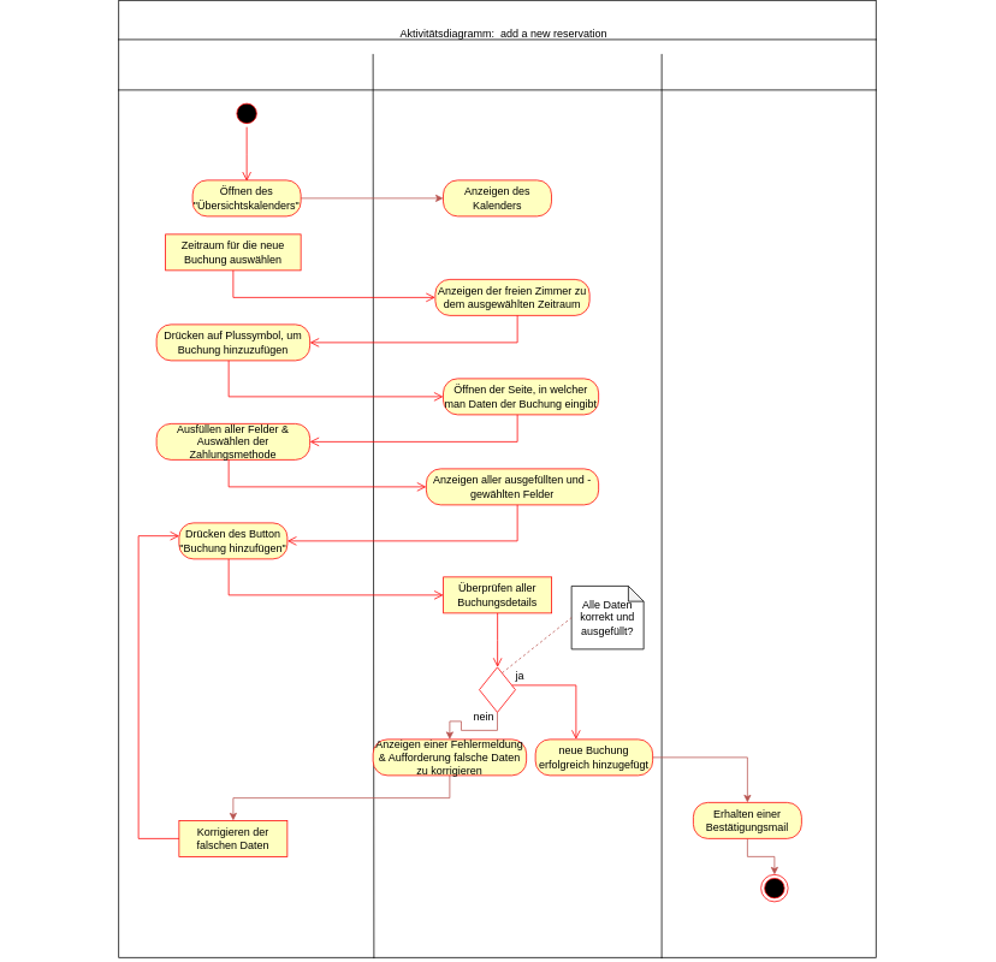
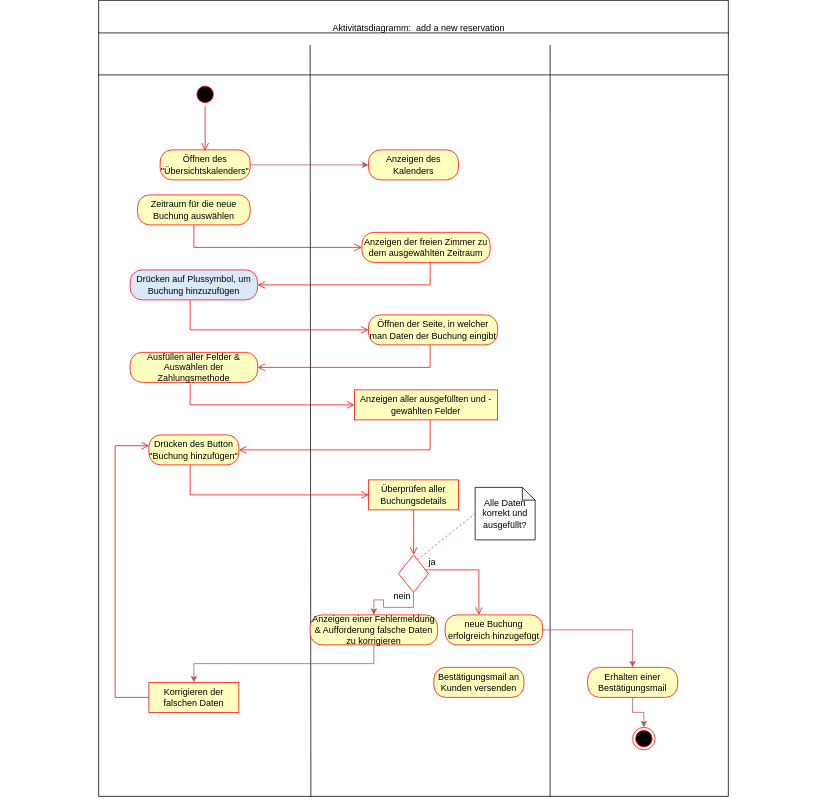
  <mxCell id="0" />
  <mxCell id="1" parent="0" />
  <mxCell id="2" value="" style="rounded=0;whiteSpace=wrap;html=1;rotation=90;fillColor=none;" vertex="1" parent="1"><mxGeometry x="20.17" y="108.52" width="1061.31" height="839.37" as="geometry" /></mxCell>
  <mxCell id="3" value="" style="endArrow=none;html=1;rounded=0;exitX=0.041;exitY=1.001;exitDx=0;exitDy=0;exitPerimeter=0;entryX=0.041;entryY=-0.001;entryDx=0;entryDy=0;entryPerimeter=0;" edge="1" parent="1" source="2" target="2"><mxGeometry width="50" height="50" relative="1" as="geometry"><mxPoint x="583" y="257" as="sourcePoint" /><mxPoint x="633" y="207" as="targetPoint" /></mxGeometry></mxCell>
  <mxCell id="4" value="Aktivitätsdiagramm: &amp;nbsp;add a new reservation" style="text;html=1;strokeColor=none;fillColor=none;align=center;verticalAlign=middle;whiteSpace=wrap;rounded=0;" vertex="1" parent="1"><mxGeometry x="418" y="20" width="280" height="30" as="geometry" /></mxCell>
  <mxCell id="5" value="" style="endArrow=none;html=1;rounded=0;exitX=1.001;exitY=0.663;exitDx=0;exitDy=0;exitPerimeter=0;" edge="1" parent="1" source="2"><mxGeometry width="50" height="50" relative="1" as="geometry"><mxPoint x="583" y="297" as="sourcePoint" /><mxPoint x="413" y="57" as="targetPoint" /></mxGeometry></mxCell>
  <mxCell id="6" value="" style="endArrow=none;html=1;rounded=0;exitX=1.001;exitY=0.283;exitDx=0;exitDy=0;exitPerimeter=0;" edge="1" parent="1" source="2"><mxGeometry width="50" height="50" relative="1" as="geometry"><mxPoint x="683" y="100" as="sourcePoint" /><mxPoint x="733" y="57" as="targetPoint" /></mxGeometry></mxCell>
  <mxCell id="7" value="" style="endArrow=none;html=1;rounded=0;exitX=0.041;exitY=1.001;exitDx=0;exitDy=0;exitPerimeter=0;entryX=0.041;entryY=-0.001;entryDx=0;entryDy=0;entryPerimeter=0;" edge="1" parent="1"><mxGeometry width="50" height="50" relative="1" as="geometry"><mxPoint x="130.32" y="97" as="sourcePoint" /><mxPoint x="971.32" y="97" as="targetPoint" /></mxGeometry></mxCell>
  <mxCell id="8" style="edgeStyle=orthogonalEdgeStyle;rounded=0;orthogonalLoop=1;jettySize=auto;html=1;fillColor=#f8cecc;strokeColor=#b85450;" edge="1" parent="1" source="9" target="12"><mxGeometry relative="1" as="geometry" /></mxCell>
  <mxCell id="9" value="Öffnen des &quot;Übersichtskalenders&quot;" style="rounded=1;whiteSpace=wrap;html=1;arcSize=40;fontColor=#000000;fillColor=#ffffc0;strokeColor=#ff0000;" vertex="1" parent="1"><mxGeometry x="213" y="197" width="120" height="40" as="geometry" /></mxCell>
  <mxCell id="10" value="" style="ellipse;html=1;shape=startState;fillColor=#000000;strokeColor=#ff0000;" vertex="1" parent="1"><mxGeometry x="258" y="108" width="30" height="30" as="geometry" /></mxCell>
  <mxCell id="11" value="" style="edgeStyle=orthogonalEdgeStyle;html=1;verticalAlign=bottom;endArrow=open;endSize=8;strokeColor=#ff0000;rounded=0;" edge="1" source="10" parent="1"><mxGeometry relative="1" as="geometry"><mxPoint x="273" y="198" as="targetPoint" /></mxGeometry></mxCell>
  <mxCell id="12" value="Anzeigen des Kalenders" style="rounded=1;whiteSpace=wrap;html=1;arcSize=40;fontColor=#000000;fillColor=#ffffc0;strokeColor=#ff0000;" vertex="1" parent="1"><mxGeometry x="490.82" y="197" width="120" height="40" as="geometry" /></mxCell>
- <mxCell id="13" value="Zeitraum für die neue Buchung auswählen" style="whiteSpace=wrap;html=1;arcSize=40;fontColor=#000000;fillColor=#ffffc0;strokeColor=#ff0000;rounded=0;" vertex="1" parent="1"><mxGeometry x="183" y="257" width="150" height="40" as="geometry" /></mxCell>
+ <mxCell id="13" value="Zeitraum für die neue Buchung auswählen" style="rounded=1;whiteSpace=wrap;html=1;arcSize=40;fontColor=#000000;fillColor=#ffffc0;strokeColor=#ff0000;" vertex="1" parent="1"><mxGeometry x="183" y="257" width="150" height="40" as="geometry" /></mxCell>
  <mxCell id="14" value="" style="edgeStyle=orthogonalEdgeStyle;html=1;verticalAlign=bottom;endArrow=open;endSize=8;strokeColor=#ff0000;rounded=0;entryX=0;entryY=0.5;entryDx=0;entryDy=0;" edge="1" source="13" parent="1" target="15"><mxGeometry relative="1" as="geometry"><mxPoint x="273" y="357" as="targetPoint" /><Array as="points"><mxPoint x="258" y="327" /></Array></mxGeometry></mxCell>
  <mxCell id="15" value="Anzeigen der freien Zimmer zu dem ausgewählten Zeitraum" style="rounded=1;whiteSpace=wrap;html=1;arcSize=40;fontColor=#000000;fillColor=#ffffc0;strokeColor=#ff0000;" vertex="1" parent="1"><mxGeometry x="482" y="307" width="171" height="40" as="geometry" /></mxCell>
  <mxCell id="16" value="" style="edgeStyle=orthogonalEdgeStyle;html=1;verticalAlign=bottom;endArrow=open;endSize=8;strokeColor=#ff0000;rounded=0;entryX=1;entryY=0.5;entryDx=0;entryDy=0;" edge="1" source="15" parent="1" target="17"><mxGeometry relative="1" as="geometry"><mxPoint x="556" y="427" as="targetPoint" /><Array as="points"><mxPoint x="573" y="377" /></Array></mxGeometry></mxCell>
- <mxCell id="17" value="Drücken auf Plussymbol, um Buchung hinzuzufügen" style="rounded=1;whiteSpace=wrap;html=1;arcSize=40;fontColor=#000000;fillColor=#ffffc0;strokeColor=#ff0000;" vertex="1" parent="1"><mxGeometry x="173" y="357" width="170" height="40" as="geometry" /></mxCell>
+ <mxCell id="17" value="Drücken auf Plussymbol, um Buchung hinzuzufügen" style="rounded=1;whiteSpace=wrap;html=1;arcSize=40;fontColor=#000000;fillColor=#dae8fc;strokeColor=#ff0000;" vertex="1" parent="1"><mxGeometry x="173" y="357" width="170" height="40" as="geometry" /></mxCell>
  <mxCell id="18" value="" style="edgeStyle=orthogonalEdgeStyle;html=1;verticalAlign=bottom;endArrow=open;endSize=8;strokeColor=#ff0000;rounded=0;entryX=0;entryY=0.5;entryDx=0;entryDy=0;" edge="1" source="17" parent="1" target="19"><mxGeometry relative="1" as="geometry"><mxPoint x="253" y="467" as="targetPoint" /><Array as="points"><mxPoint x="253" y="437" /></Array></mxGeometry></mxCell>
  <mxCell id="19" value="Öffnen der Seite, in welcher man Daten der Buchung eingibt" style="rounded=1;whiteSpace=wrap;html=1;arcSize=40;fontColor=#000000;fillColor=#ffffc0;strokeColor=#ff0000;" vertex="1" parent="1"><mxGeometry x="490.82" y="417" width="172.18" height="40" as="geometry" /></mxCell>
  <mxCell id="20" value="" style="edgeStyle=orthogonalEdgeStyle;html=1;verticalAlign=bottom;endArrow=open;endSize=8;strokeColor=#ff0000;rounded=0;entryX=1;entryY=0.5;entryDx=0;entryDy=0;" edge="1" source="19" parent="1" target="21"><mxGeometry relative="1" as="geometry"><mxPoint x="558" y="517" as="targetPoint" /><Array as="points"><mxPoint x="573" y="487" /></Array></mxGeometry></mxCell>
  <mxCell id="21" value="Ausfüllen aller Felder &amp;amp; Auswählen der Zahlungsmethode" style="rounded=1;whiteSpace=wrap;html=1;arcSize=40;fontColor=#000000;fillColor=#ffffc0;strokeColor=#ff0000;" vertex="1" parent="1"><mxGeometry x="173" y="467" width="170" height="40" as="geometry" /></mxCell>
  <mxCell id="22" value="" style="edgeStyle=orthogonalEdgeStyle;html=1;verticalAlign=bottom;endArrow=open;endSize=8;strokeColor=#ff0000;rounded=0;entryX=0;entryY=0.5;entryDx=0;entryDy=0;" edge="1" source="21" parent="1" target="23"><mxGeometry relative="1" as="geometry"><mxPoint x="258" y="567" as="targetPoint" /><Array as="points"><mxPoint x="253" y="537" /></Array></mxGeometry></mxCell>
- <mxCell id="23" value="Anzeigen aller ausgefüllten und -gewählten Felder" style="rounded=1;whiteSpace=wrap;html=1;arcSize=40;fontColor=#000000;fillColor=#ffffc0;strokeColor=#ff0000;" vertex="1" parent="1"><mxGeometry x="472" y="517" width="191" height="40" as="geometry" /></mxCell>
+ <mxCell id="23" value="Anzeigen aller ausgefüllten und -gewählten Felder" style="whiteSpace=wrap;html=1;arcSize=40;fontColor=#000000;fillColor=#ffffc0;strokeColor=#ff0000;rounded=0;" vertex="1" parent="1"><mxGeometry x="472" y="517" width="191" height="40" as="geometry" /></mxCell>
  <mxCell id="24" value="" style="edgeStyle=orthogonalEdgeStyle;html=1;verticalAlign=bottom;endArrow=open;endSize=8;strokeColor=#ff0000;rounded=0;entryX=1;entryY=0.5;entryDx=0;entryDy=0;" edge="1" source="23" parent="1" target="25"><mxGeometry relative="1" as="geometry"><mxPoint x="542" y="677" as="targetPoint" /><Array as="points"><mxPoint x="573" y="597" /></Array></mxGeometry></mxCell>
  <mxCell id="25" value="Drücken des Button &quot;Buchung hinzufügen&quot;" style="rounded=1;whiteSpace=wrap;html=1;arcSize=40;fontColor=#000000;fillColor=#ffffc0;strokeColor=#ff0000;" vertex="1" parent="1"><mxGeometry x="198" y="577" width="120" height="40" as="geometry" /></mxCell>
  <mxCell id="26" value="" style="edgeStyle=orthogonalEdgeStyle;html=1;verticalAlign=bottom;endArrow=open;endSize=8;strokeColor=#ff0000;rounded=0;entryX=0;entryY=0.5;entryDx=0;entryDy=0;" edge="1" source="25" parent="1" target="27"><mxGeometry relative="1" as="geometry"><mxPoint x="258" y="677" as="targetPoint" /><Array as="points"><mxPoint x="253" y="657" /></Array></mxGeometry></mxCell>
  <mxCell id="27" value="Überprüfen aller Buchungsdetails" style="whiteSpace=wrap;html=1;arcSize=40;fontColor=#000000;fillColor=#ffffc0;strokeColor=#ff0000;rounded=0;" vertex="1" parent="1"><mxGeometry x="491" y="637" width="120" height="40" as="geometry" /></mxCell>
  <mxCell id="28" value="" style="edgeStyle=orthogonalEdgeStyle;html=1;verticalAlign=bottom;endArrow=open;endSize=8;strokeColor=#ff0000;rounded=0;" edge="1" source="27" parent="1"><mxGeometry relative="1" as="geometry"><mxPoint x="551" y="737" as="targetPoint" /></mxGeometry></mxCell>
  <mxCell id="29" style="edgeStyle=orthogonalEdgeStyle;rounded=0;orthogonalLoop=1;jettySize=auto;html=1;entryX=0.5;entryY=0;entryDx=0;entryDy=0;fillColor=#f8cecc;strokeColor=#b85450;" edge="1" parent="1" source="30" target="33"><mxGeometry relative="1" as="geometry" /></mxCell>
  <mxCell id="30" value="" style="rhombus;whiteSpace=wrap;html=1;fontColor=#000000;fillColor=none;strokeColor=#ff0000;" vertex="1" parent="1"><mxGeometry x="530.82" y="737" width="40" height="50" as="geometry" /></mxCell>
  <mxCell id="31" value="" style="edgeStyle=orthogonalEdgeStyle;html=1;align=left;verticalAlign=bottom;endArrow=open;endSize=8;strokeColor=#ff0000;rounded=0;" edge="1" source="30" parent="1" target="35"><mxGeometry x="-1" relative="1" as="geometry"><mxPoint x="693" y="757" as="targetPoint" /><Array as="points"><mxPoint x="638" y="757" /></Array><mxPoint as="offset" /></mxGeometry></mxCell>
  <mxCell id="32" style="edgeStyle=orthogonalEdgeStyle;rounded=0;orthogonalLoop=1;jettySize=auto;html=1;exitX=0.5;exitY=1;exitDx=0;exitDy=0;entryX=0.5;entryY=0;entryDx=0;entryDy=0;fillColor=#f8cecc;strokeColor=#b85450;" edge="1" parent="1" source="33" target="36"><mxGeometry relative="1" as="geometry" /></mxCell>
  <mxCell id="33" value="Anzeigen einer Fehlermeldung &amp;amp; Aufforderung falsche Daten zu korrigieren" style="rounded=1;whiteSpace=wrap;html=1;arcSize=40;fontColor=#000000;fillColor=#ffffc0;strokeColor=#ff0000;" vertex="1" parent="1"><mxGeometry x="413" y="817" width="170" height="40" as="geometry" /></mxCell>
  <mxCell id="34" value="" style="edgeStyle=orthogonalEdgeStyle;rounded=0;orthogonalLoop=1;jettySize=auto;html=1;fillColor=#f8cecc;strokeColor=#b85450;" edge="1" parent="1" source="35" target="40"><mxGeometry relative="1" as="geometry" /></mxCell>
  <mxCell id="35" value="neue Buchung erfolgreich hinzugefügt" style="rounded=1;whiteSpace=wrap;html=1;arcSize=40;fontColor=#000000;fillColor=#ffffc0;strokeColor=#ff0000;" vertex="1" parent="1"><mxGeometry x="593" y="817" width="130" height="40" as="geometry" /></mxCell>
  <mxCell id="36" value="Korrigieren der falschen Daten" style="whiteSpace=wrap;html=1;arcSize=40;fontColor=#000000;fillColor=#ffffc0;strokeColor=#ff0000;rounded=0;" vertex="1" parent="1"><mxGeometry x="198" y="907" width="120" height="40" as="geometry" /></mxCell>
  <mxCell id="37" value="" style="edgeStyle=orthogonalEdgeStyle;html=1;verticalAlign=bottom;endArrow=open;endSize=8;strokeColor=#ff0000;rounded=0;entryX=0.003;entryY=0.361;entryDx=0;entryDy=0;entryPerimeter=0;" edge="1" source="36" parent="1" target="25"><mxGeometry relative="1" as="geometry"><mxPoint x="258" y="977" as="targetPoint" /><Array as="points"><mxPoint x="153" y="927" /><mxPoint x="153" y="591" /></Array></mxGeometry></mxCell>
+ <mxCell id="38" value="Bestätigungsmail an Kunden versenden" style="rounded=1;whiteSpace=wrap;html=1;arcSize=40;fontColor=#000000;fillColor=#ffffc0;strokeColor=#ff0000;" vertex="1" parent="1"><mxGeometry x="578" y="887" width="120" height="40" as="geometry" /></mxCell>
  <mxCell id="39" style="edgeStyle=orthogonalEdgeStyle;rounded=0;orthogonalLoop=1;jettySize=auto;html=1;entryX=0.5;entryY=0;entryDx=0;entryDy=0;fillColor=#f8cecc;strokeColor=#b85450;" edge="1" parent="1" source="40" target="41"><mxGeometry relative="1" as="geometry" /></mxCell>
- <mxCell id="40" value="Erhalten einer Bestätigungsmail" style="rounded=1;whiteSpace=wrap;html=1;arcSize=40;fontColor=#000000;fillColor=#ffffc0;strokeColor=#ff0000;" vertex="1" parent="1"><mxGeometry x="768" y="887" width="120" height="40" as="geometry" /></mxCell>
+ <mxCell id="40" value="Erhalten einer Bestätigungsmail" style="rounded=1;whiteSpace=wrap;html=1;arcSize=40;fontColor=#000000;fillColor=#ffffc0;strokeColor=#ff0000;" vertex="1" parent="1"><mxGeometry x="783" y="887" width="120" height="40" as="geometry" /></mxCell>
  <mxCell id="41" value="" style="ellipse;html=1;shape=endState;fillColor=#000000;strokeColor=#ff0000;" vertex="1" parent="1"><mxGeometry x="843" y="967" width="30" height="30" as="geometry" /></mxCell>
  <mxCell id="42" value="Alle Daten korrekt und ausgefüllt?" style="shape=note;whiteSpace=wrap;html=1;backgroundOutline=1;darkOpacity=0.05;size=17;" vertex="1" parent="1"><mxGeometry x="633" y="647" width="80" height="70" as="geometry" /></mxCell>
  <mxCell id="43" value="" style="endArrow=none;dashed=1;html=1;rounded=0;entryX=0;entryY=0.5;entryDx=0;entryDy=0;entryPerimeter=0;exitX=0.629;exitY=0.127;exitDx=0;exitDy=0;exitPerimeter=0;fillColor=#f8cecc;strokeColor=#b85450;" edge="1" parent="1" source="30" target="42"><mxGeometry width="50" height="50" relative="1" as="geometry"><mxPoint x="553" y="877" as="sourcePoint" /><mxPoint x="603" y="827" as="targetPoint" /></mxGeometry></mxCell>
  <mxCell id="44" value="ja" style="text;html=1;strokeColor=none;fillColor=none;align=center;verticalAlign=middle;whiteSpace=wrap;rounded=0;" vertex="1" parent="1"><mxGeometry x="545.82" y="732" width="60" height="30" as="geometry" /></mxCell>
  <mxCell id="45" value="nein" style="text;html=1;strokeColor=none;fillColor=none;align=center;verticalAlign=middle;whiteSpace=wrap;rounded=0;" vertex="1" parent="1"><mxGeometry x="505.82" y="777" width="60" height="30" as="geometry" /></mxCell>
